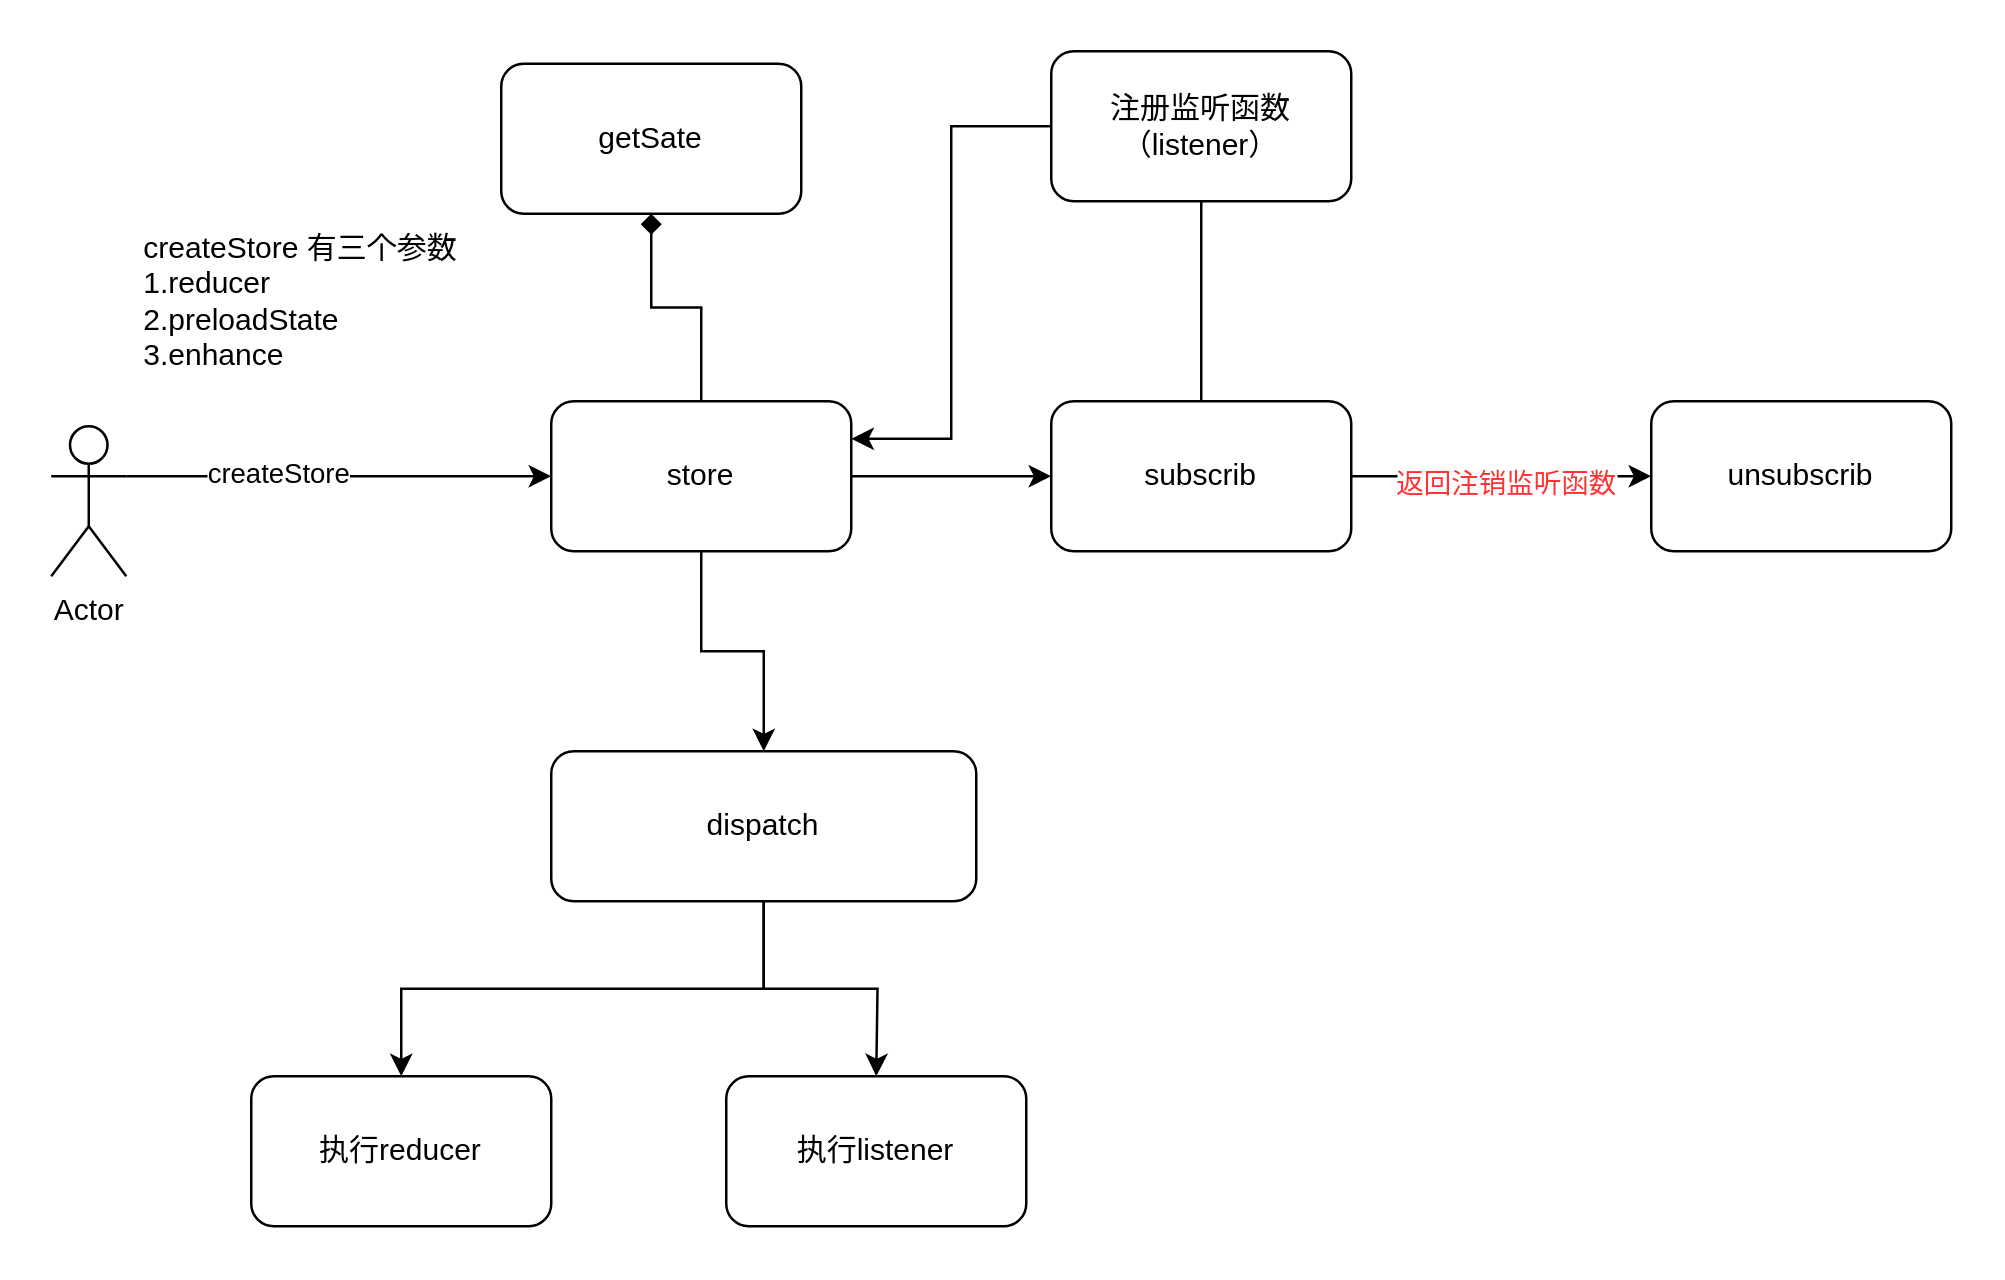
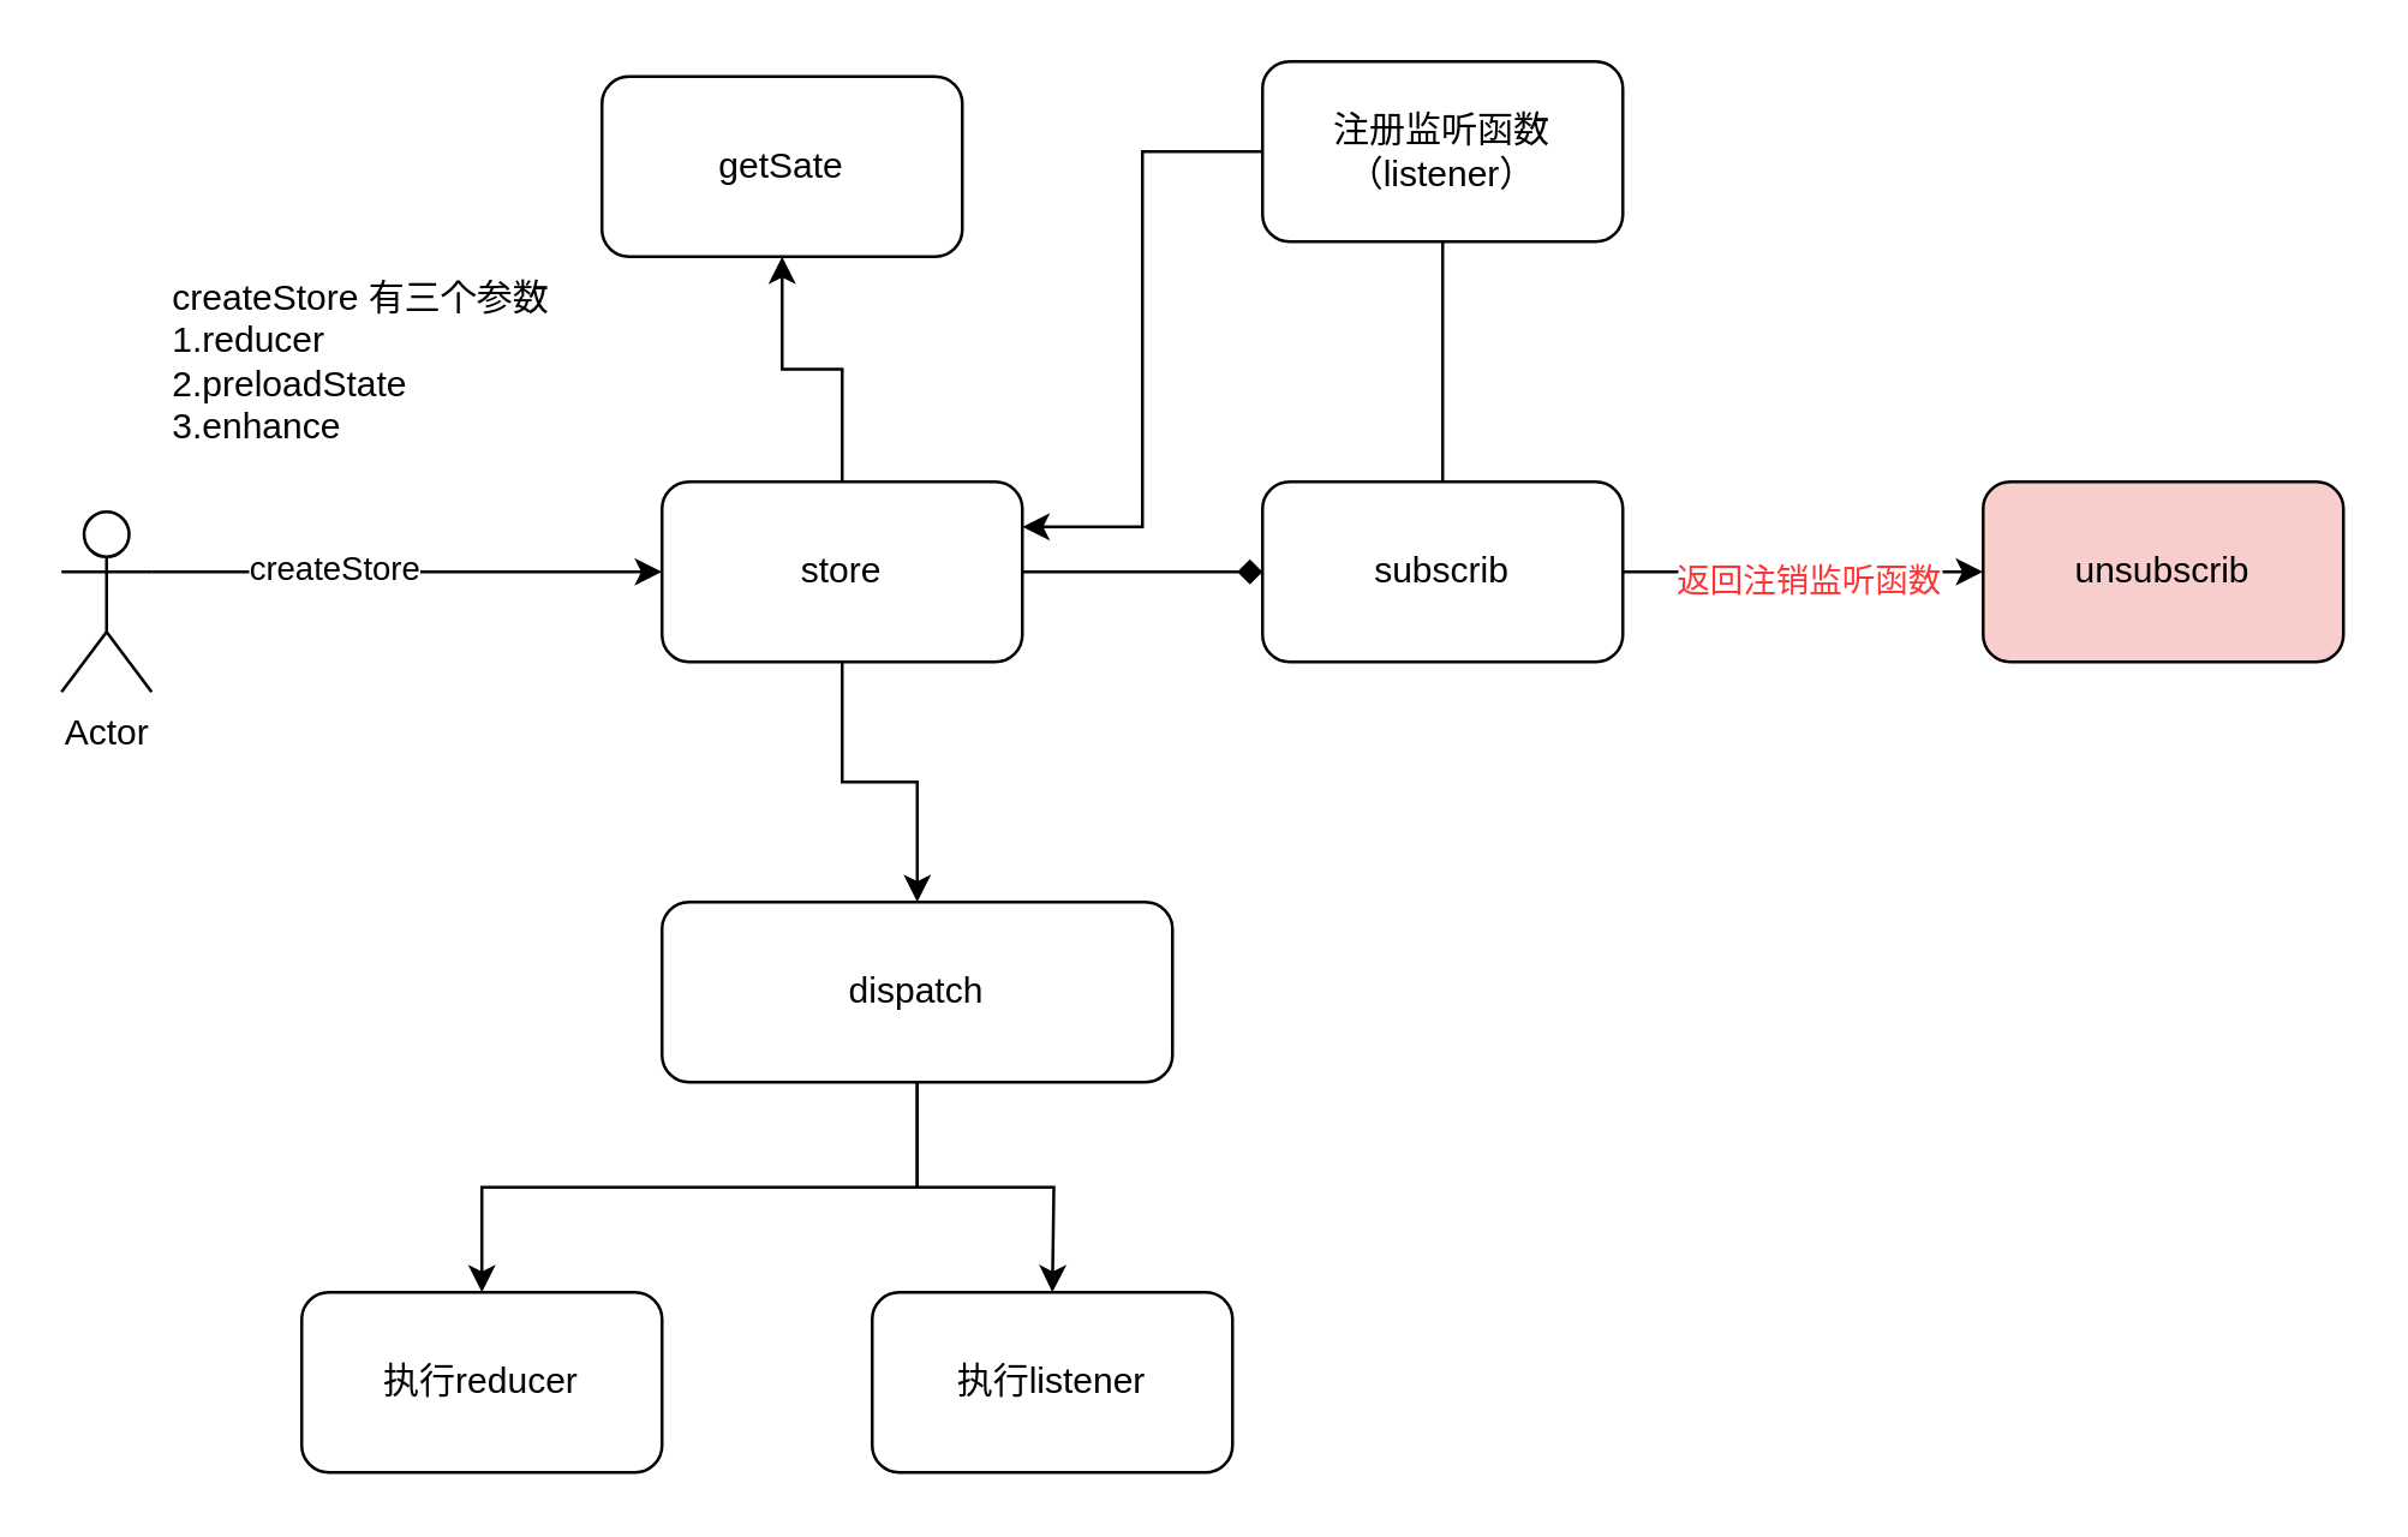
  <mxCell id="0" />
  <mxCell id="1" parent="0" />
- <mxCell id="2" value="" style="edgeStyle=orthogonalEdgeStyle;rounded=0;orthogonalLoop=1;jettySize=auto;html=1;" edge="1" parent="1" source="5" target="9"><mxGeometry relative="1" as="geometry" /></mxCell>
+ <mxCell id="2" value="" style="edgeStyle=orthogonalEdgeStyle;rounded=0;orthogonalLoop=1;jettySize=auto;html=1;endArrow=diamond;" edge="1" parent="1" source="5" target="9"><mxGeometry relative="1" as="geometry" /></mxCell>
  <mxCell id="3" value="" style="edgeStyle=orthogonalEdgeStyle;rounded=0;orthogonalLoop=1;jettySize=auto;html=1;" edge="1" parent="1" source="5" target="13"><mxGeometry relative="1" as="geometry" /></mxCell>
- <mxCell id="4" value="" style="edgeStyle=orthogonalEdgeStyle;rounded=0;orthogonalLoop=1;jettySize=auto;html=1;endArrow=diamond;" edge="1" parent="1" source="5" target="14"><mxGeometry relative="1" as="geometry" /></mxCell>
+ <mxCell id="4" value="" style="edgeStyle=orthogonalEdgeStyle;rounded=0;orthogonalLoop=1;jettySize=auto;html=1;" edge="1" parent="1" source="5" target="14"><mxGeometry relative="1" as="geometry" /></mxCell>
  <mxCell id="5" value="store" style="rounded=1;whiteSpace=wrap;html=1;" vertex="1" parent="1"><mxGeometry x="220" y="160" width="120" height="60" as="geometry" /></mxCell>
  <mxCell id="6" value="" style="edgeStyle=orthogonalEdgeStyle;rounded=0;orthogonalLoop=1;jettySize=auto;html=1;" edge="1" parent="1" source="9" target="10"><mxGeometry relative="1" as="geometry" /></mxCell>
  <mxCell id="7" value="返回注销监听函数" style="edgeLabel;html=1;align=center;verticalAlign=middle;resizable=0;points=[];fontColor=#FF3333;" vertex="1" connectable="0" parent="6"><mxGeometry x="0.025" y="-2" relative="1" as="geometry"><mxPoint as="offset" /></mxGeometry></mxCell>
  <mxCell id="8" value="" style="edgeStyle=orthogonalEdgeStyle;rounded=0;orthogonalLoop=1;jettySize=auto;html=1;endArrow=none;" edge="1" parent="1" source="9" target="21"><mxGeometry relative="1" as="geometry" /></mxCell>
  <mxCell id="9" value="subscrib" style="whiteSpace=wrap;html=1;rounded=1;" vertex="1" parent="1"><mxGeometry x="420" y="160" width="120" height="60" as="geometry" /></mxCell>
- <mxCell id="10" value="unsubscrib" style="whiteSpace=wrap;html=1;rounded=1;" vertex="1" parent="1"><mxGeometry x="660" y="160" width="120" height="60" as="geometry" /></mxCell>
+ <mxCell id="10" value="unsubscrib" style="whiteSpace=wrap;html=1;rounded=1;fillColor=#f8cecc;" vertex="1" parent="1"><mxGeometry x="660" y="160" width="120" height="60" as="geometry" /></mxCell>
  <mxCell id="11" value="" style="edgeStyle=orthogonalEdgeStyle;rounded=0;orthogonalLoop=1;jettySize=auto;html=1;" edge="1" parent="1" source="13" target="18"><mxGeometry relative="1" as="geometry" /></mxCell>
  <mxCell id="12" style="edgeStyle=orthogonalEdgeStyle;rounded=0;orthogonalLoop=1;jettySize=auto;html=1;exitX=0.5;exitY=1;exitDx=0;exitDy=0;" edge="1" parent="1" source="13"><mxGeometry relative="1" as="geometry"><mxPoint x="350" y="430" as="targetPoint" /></mxGeometry></mxCell>
  <mxCell id="13" value="dispatch" style="whiteSpace=wrap;html=1;rounded=1;" vertex="1" parent="1"><mxGeometry x="220" y="300" width="170" height="60" as="geometry" /></mxCell>
  <mxCell id="14" value="getSate" style="whiteSpace=wrap;html=1;rounded=1;" vertex="1" parent="1"><mxGeometry x="200" y="25" width="120" height="60" as="geometry" /></mxCell>
  <mxCell id="15" style="edgeStyle=orthogonalEdgeStyle;rounded=0;orthogonalLoop=1;jettySize=auto;html=1;exitX=1;exitY=0.333;exitDx=0;exitDy=0;exitPerimeter=0;entryX=0;entryY=0.5;entryDx=0;entryDy=0;" edge="1" parent="1" source="17" target="5"><mxGeometry relative="1" as="geometry" /></mxCell>
  <mxCell id="16" value="createStore" style="edgeLabel;html=1;align=center;verticalAlign=middle;resizable=0;points=[];" vertex="1" connectable="0" parent="15"><mxGeometry x="-0.294" y="1" relative="1" as="geometry"><mxPoint as="offset" /></mxGeometry></mxCell>
  <mxCell id="17" value="Actor" style="shape=umlActor;verticalLabelPosition=bottom;verticalAlign=top;html=1;outlineConnect=0;" vertex="1" parent="1"><mxGeometry x="20" y="170" width="30" height="60" as="geometry" /></mxCell>
  <mxCell id="18" value="执行reducer" style="whiteSpace=wrap;html=1;rounded=1;" vertex="1" parent="1"><mxGeometry x="100" y="430" width="120" height="60" as="geometry" /></mxCell>
  <mxCell id="19" value="执行listener" style="rounded=1;whiteSpace=wrap;html=1;" vertex="1" parent="1"><mxGeometry x="290" y="430" width="120" height="60" as="geometry" /></mxCell>
  <mxCell id="20" style="edgeStyle=orthogonalEdgeStyle;rounded=0;orthogonalLoop=1;jettySize=auto;html=1;exitX=0;exitY=0.5;exitDx=0;exitDy=0;entryX=1;entryY=0.25;entryDx=0;entryDy=0;" edge="1" parent="1" source="21" target="5"><mxGeometry relative="1" as="geometry" /></mxCell>
  <mxCell id="21" value="注册监听函数（listener）" style="whiteSpace=wrap;html=1;rounded=1;" vertex="1" parent="1"><mxGeometry x="420" y="20" width="120" height="60" as="geometry" /></mxCell>
  <mxCell id="22" value="&lt;div style=&quot;text-align: left&quot;&gt;&lt;span style=&quot;color: rgb(0 , 0 , 0)&quot;&gt;createStore 有三个参数&lt;/span&gt;&lt;/div&gt;&lt;font color=&quot;#000000&quot;&gt;&lt;div style=&quot;text-align: left&quot;&gt;&lt;span&gt;1.reducer&lt;/span&gt;&lt;/div&gt;&lt;div style=&quot;text-align: left&quot;&gt;&lt;span&gt;2.preloadState&lt;/span&gt;&lt;/div&gt;&lt;div style=&quot;text-align: left&quot;&gt;&lt;span&gt;3.enhance&lt;/span&gt;&lt;/div&gt;&lt;/font&gt;" style="text;html=1;strokeColor=none;fillColor=none;align=center;verticalAlign=middle;whiteSpace=wrap;rounded=0;fontColor=#FF3333;" vertex="1" parent="1"><mxGeometry x="50" y="110" width="140" height="20" as="geometry" /></mxCell>
